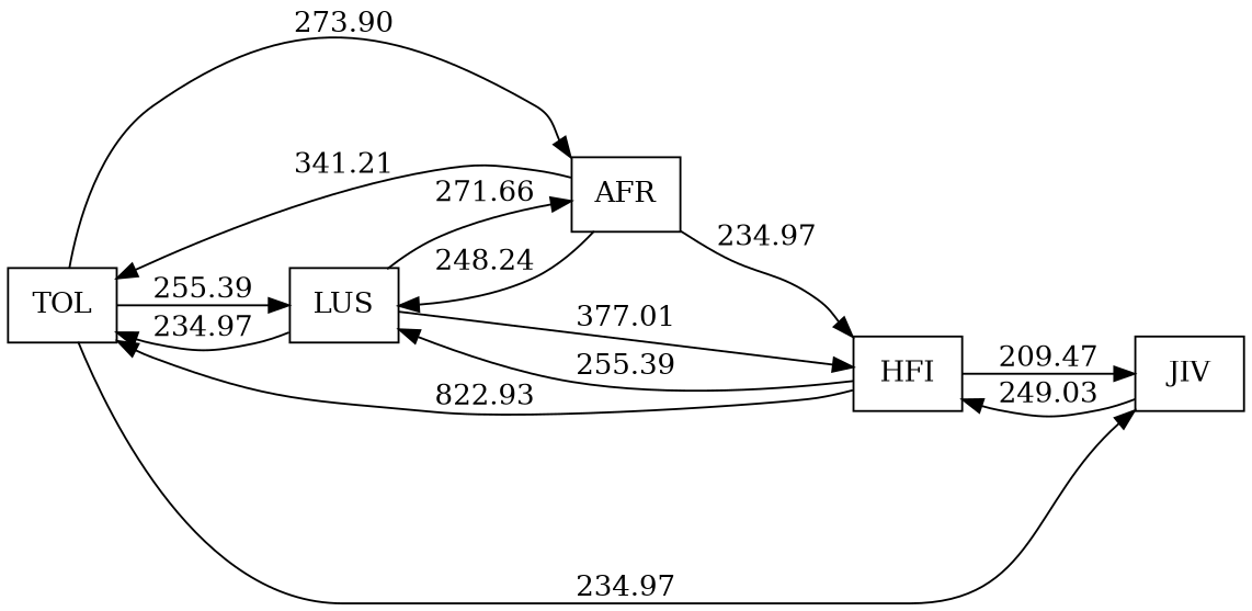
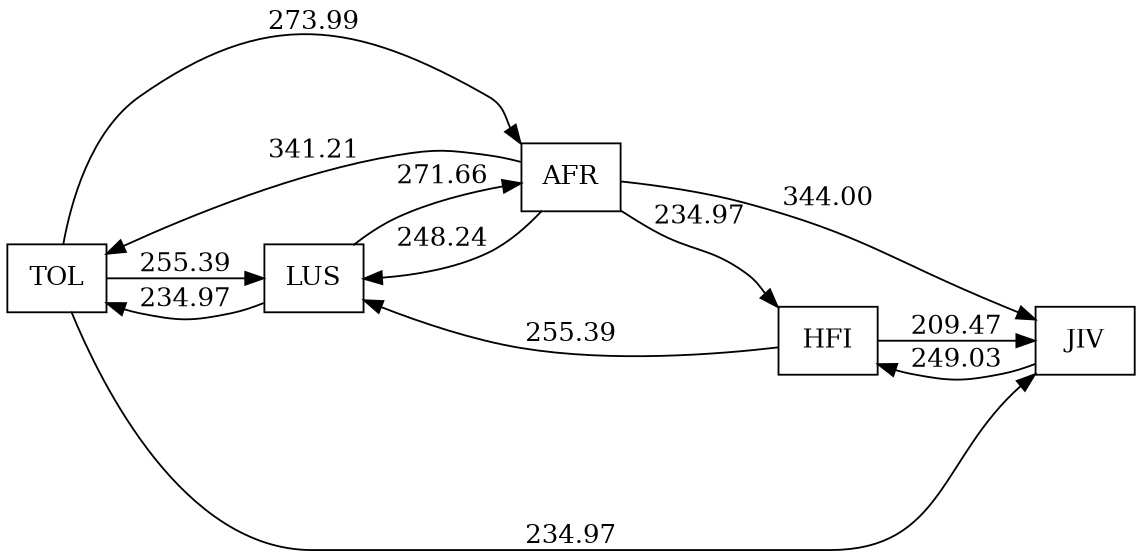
  digraph {
    rankdir=LR
    node [shape=record]
    edge [headport=f1]
    n1 [label="<f1> TOL "]
    n2 [label="<f1> LUS "]
    n3 [label="<f1> AFR "]
    n4 [label="<f1> JIV "]
    n5 [label="<f1> HFI "]
    n1 -> n2 [label=255.39]
-   n1 -> n3 [label=273.90]
+   n1 -> n3 [label=273.99]
    n1 -> n4 [label=234.97]
    n2 -> n1 [label=234.97]
    n2 -> n3 [label=271.66]
-   n2 -> n5 [label=377.01]
    n3 -> n1 [label=341.21]
    n3 -> n2 [label=248.24]
+   n3 -> n4 [label=344.00]
    n3 -> n5 [label=234.97]
    n4 -> n5 [label=249.03]
-   n5 -> n1 [label=822.93]
    n5 -> n2 [label=255.39]
    n5 -> n4 [label=209.47]
  }
